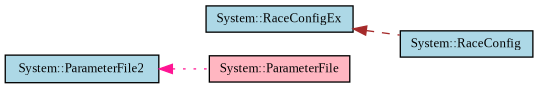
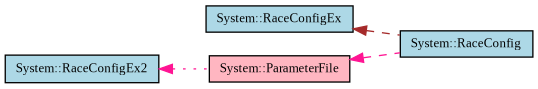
  digraph {
    fontname="Liberation Serif"
    rankdir=LR
    node [color=black fillcolor=lightblue fontname="Liberation Serif" fontsize=10 shape=record style=filled]
    edge [color=deeppink dir=back fontname="Liberation Serif" fontsize=10 labelfontname=FreeMono labelfontsize=10 style=dashed]
    n1 [fillcolor=lightpink height=0.2 label="System::ParameterFile" width=0.4]
    n2 [height=0.2 label="System::RaceConfig" width=0.4]
    n3 [height=0.2 label="System::RaceConfigEx" width=0.4]
-   n4 [height=0.2 label="System::ParameterFile2" width=0.4]
+   n4 [height=0.2 label="System::RaceConfigEx2" width=0.4]
+   n1 -> n2
    n3 -> n2 [color=brown]
    n4 -> n1 [style=dotted]
  }
